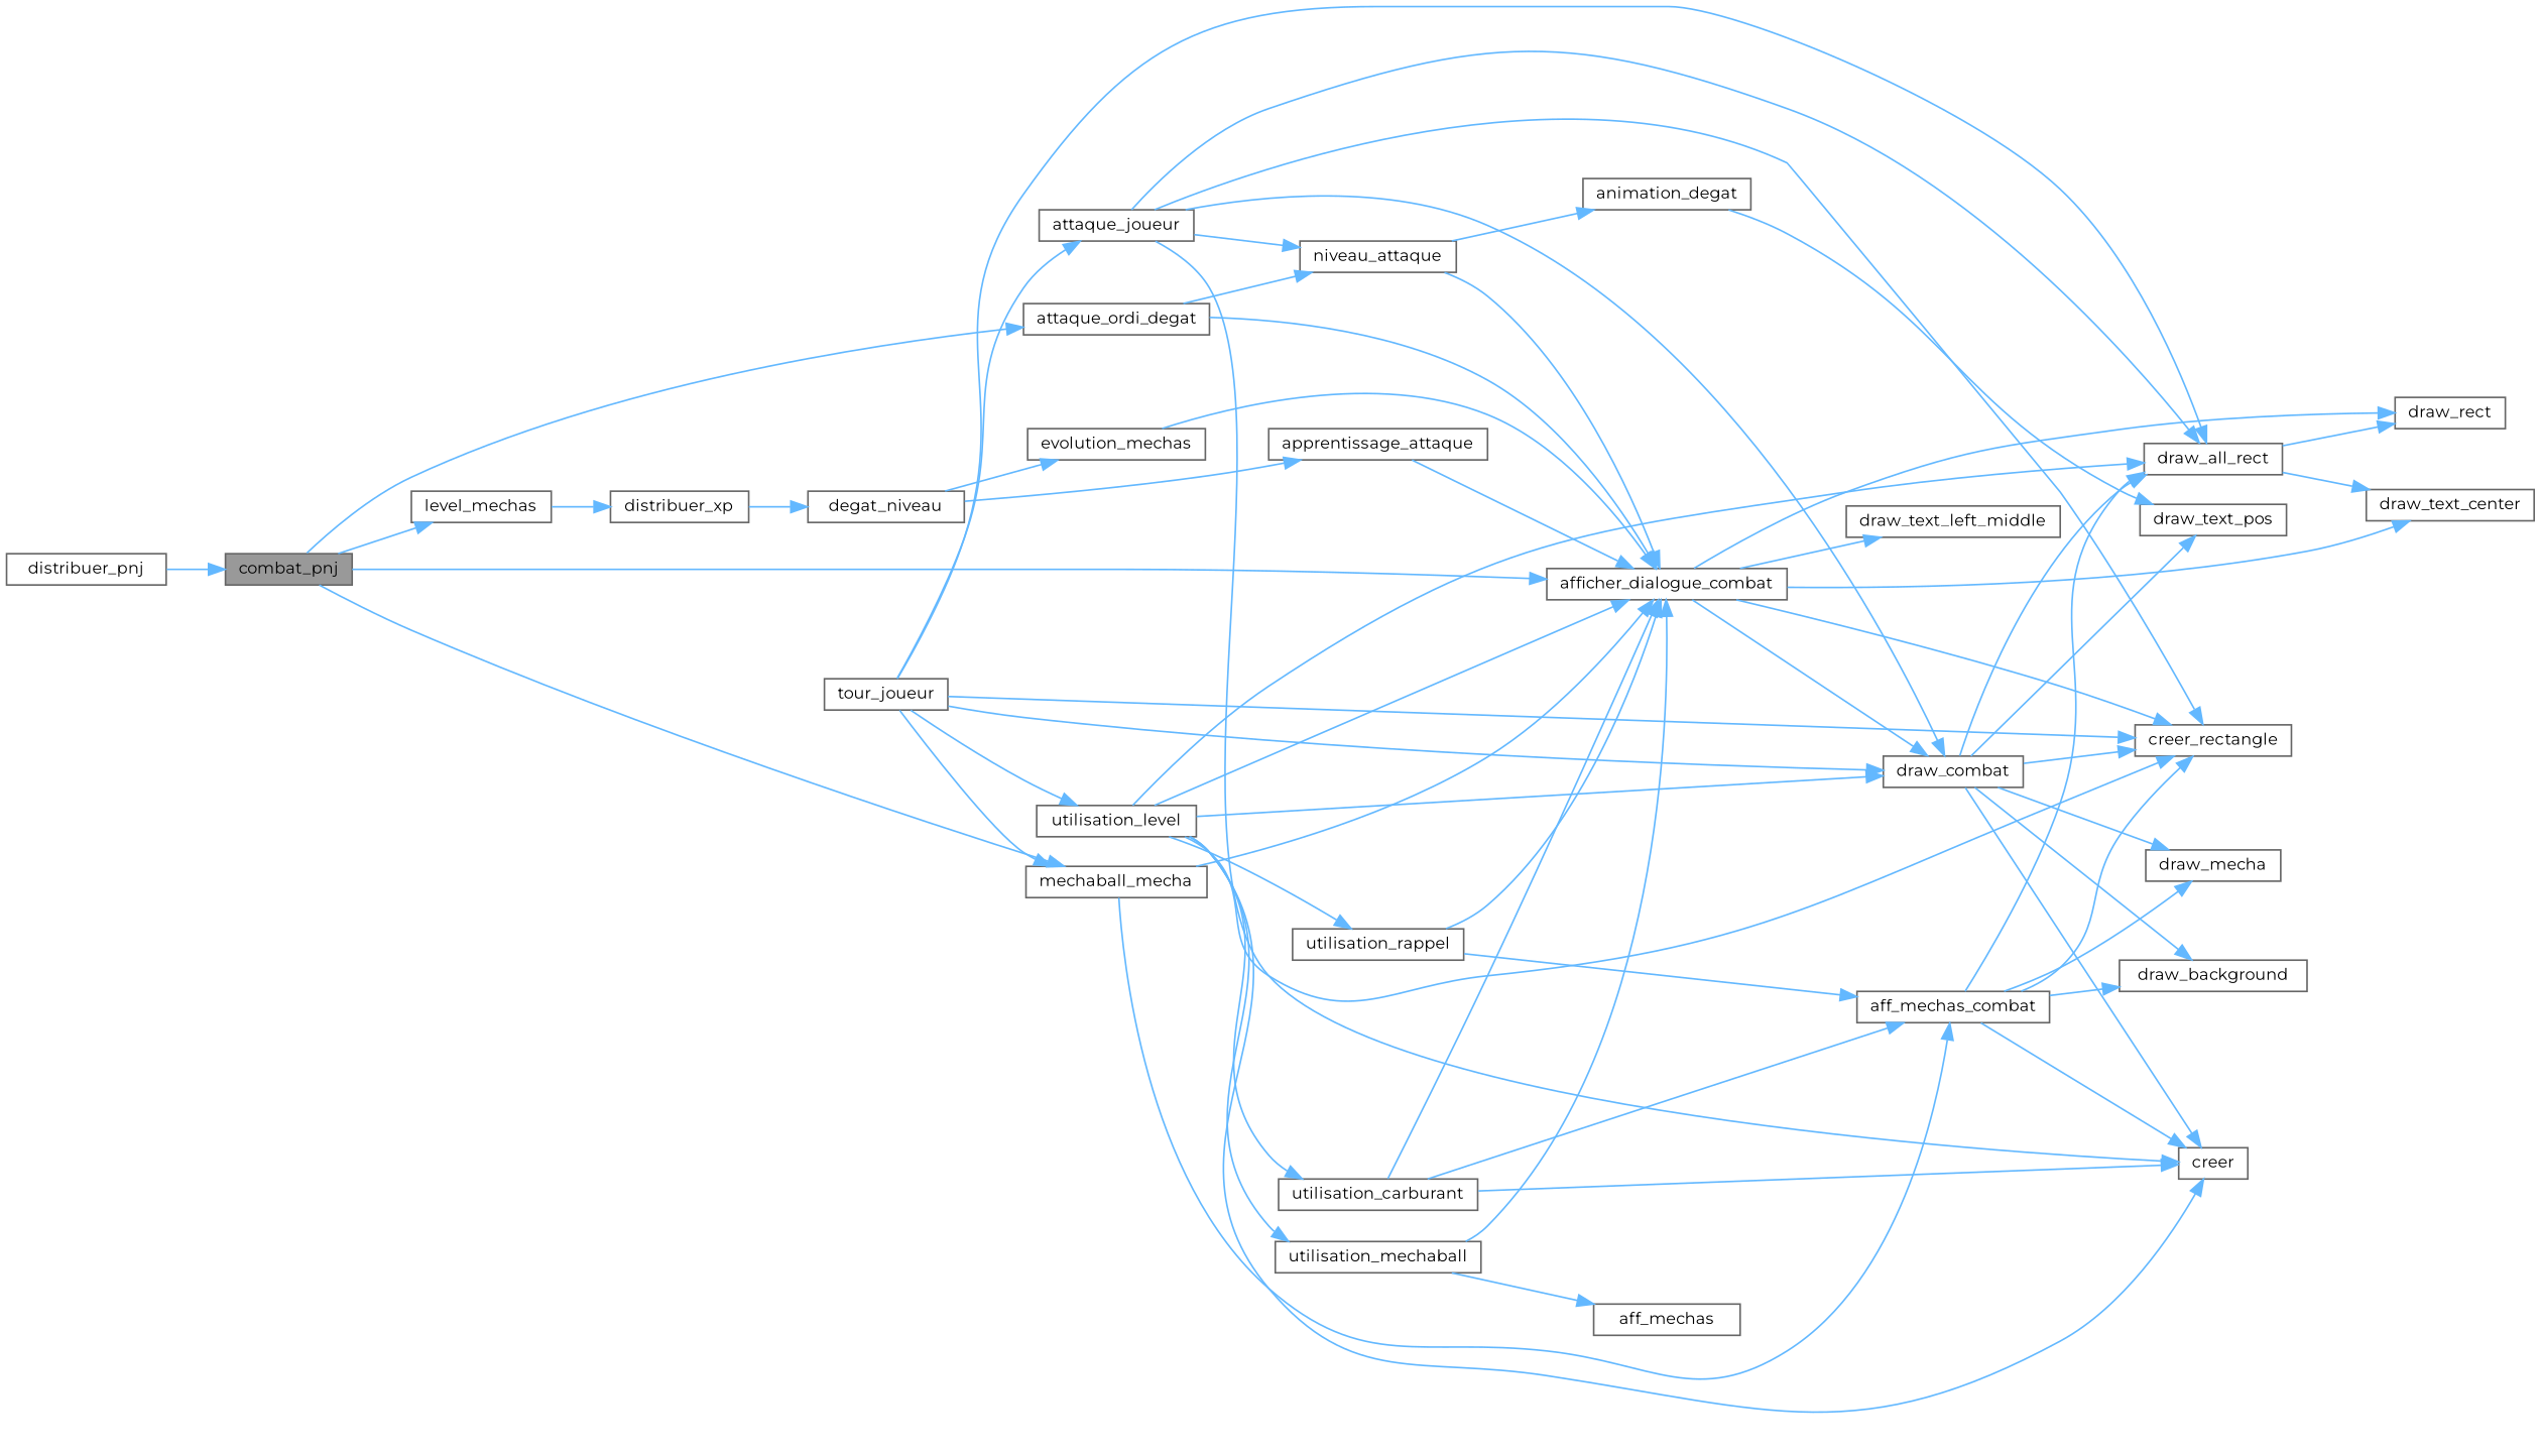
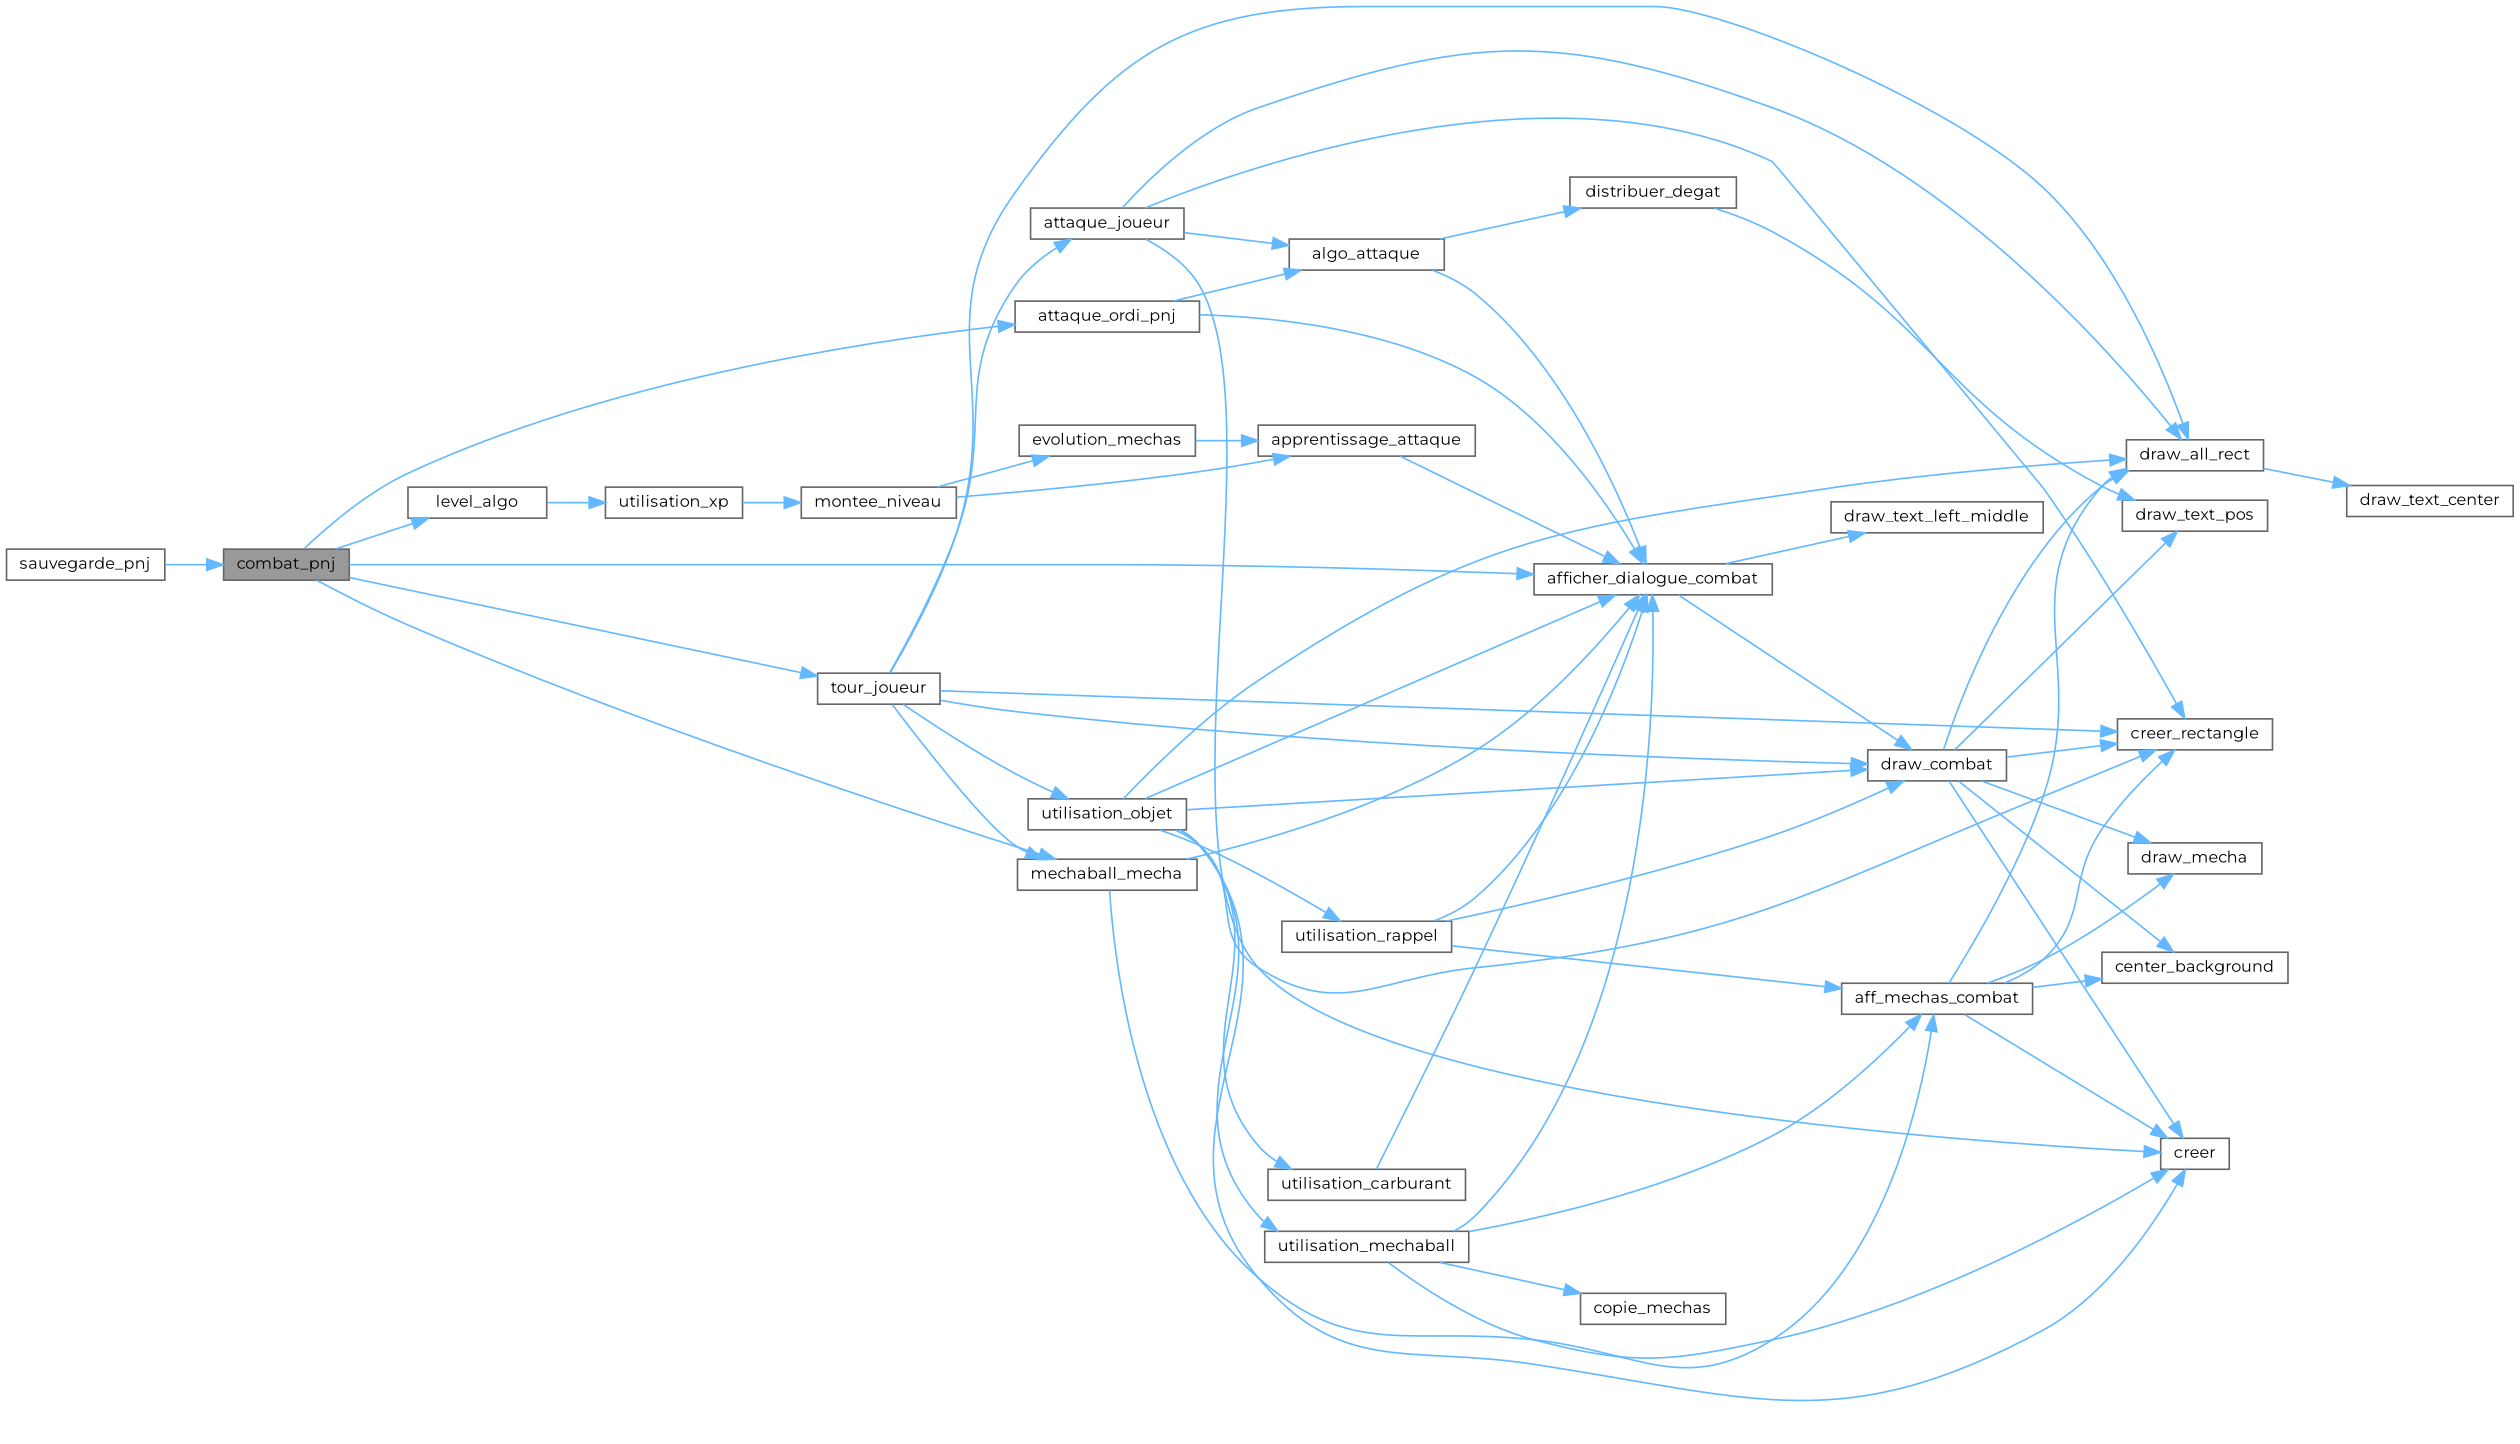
  digraph {
    fontname=Montserrat
    rankdir=LR
    node [color=grey40 fillcolor=white fontname=Montserrat fontsize=10 shape=box style=filled]
    edge [color=steelblue1 fontname=Montserrat fontsize=10 labelfontname=Helvetica labelfontsize=10 style=solid]
    n1 [color=gray40 fillcolor=grey60 fontcolor=black height=0.2 label=combat_pnj width=0.4]
    n2 [height=0.2 label=afficher_dialogue_combat width=0.4]
-   n3 [height=0.2 label=attaque_ordi_degat width=0.4]
+   n3 [height=0.2 label=attaque_ordi_pnj width=0.4]
    n4 [height=0.2 label=mechaball_mecha width=0.4]
-   n5 [height=0.2 label=level_mechas width=0.4]
+   n5 [height=0.2 label=level_algo width=0.4]
    n6 [height=0.2 label=tour_joueur width=0.4]
    n7 [height=0.2 label=creer_rectangle width=0.4]
    n8 [height=0.2 label=draw_combat width=0.4]
-   n9 [height=0.2 label=draw_rect width=0.4]
    n10 [height=0.2 label=draw_text_center width=0.4]
    n11 [height=0.2 label=draw_text_left_middle width=0.4]
-   n12 [height=0.2 label=niveau_attaque width=0.4]
+   n12 [height=0.2 label=algo_attaque width=0.4]
    n13 [height=0.2 label=aff_mechas_combat width=0.4]
-   n14 [height=0.2 label=distribuer_xp width=0.4]
-   n15 [height=0.2 label=distribuer_pnj width=0.4]
+   n14 [height=0.2 label=utilisation_xp width=0.4]
+   n15 [height=0.2 label=sauvegarde_pnj width=0.4]
    n16 [height=0.2 label=draw_all_rect width=0.4]
    n17 [height=0.2 label=attaque_joueur width=0.4]
-   n18 [height=0.2 label=utilisation_level width=0.4]
+   n18 [height=0.2 label=utilisation_objet width=0.4]
    n19 [height=0.2 label=creer width=0.4]
-   n20 [height=0.2 label=draw_background width=0.4]
+   n20 [height=0.2 label=center_background width=0.4]
    n21 [height=0.2 label=draw_mecha width=0.4]
    n22 [height=0.2 label=draw_text_pos width=0.4]
-   n23 [height=0.2 label=animation_degat width=0.4]
-   n24 [height=0.2 label=degat_niveau width=0.4]
+   n23 [height=0.2 label=distribuer_degat width=0.4]
+   n24 [height=0.2 label=montee_niveau width=0.4]
    n25 [height=0.2 label=apprentissage_attaque width=0.4]
    n26 [height=0.2 label=evolution_mechas width=0.4]
    n27 [height=0.2 label=utilisation_carburant width=0.4]
    n28 [height=0.2 label=utilisation_mechaball width=0.4]
    n29 [height=0.2 label=utilisation_rappel width=0.4]
-   n30 [height=0.2 label=aff_mechas width=0.4]
+   n30 [height=0.2 label=copie_mechas width=0.4]
    n1 -> n2
    n1 -> n3
    n1 -> n4
    n1 -> n5
-   n2 -> n7
+   n1 -> n6
    n2 -> n8
-   n2 -> n9
-   n2 -> n10
    n2 -> n11
    n3 -> n2
    n3 -> n12
    n4 -> n2
    n4 -> n13
    n5 -> n14
    n6 -> n4
    n6 -> n7
    n6 -> n8
    n6 -> n16
    n6 -> n17
    n6 -> n18
    n8 -> n7
    n8 -> n16
    n8 -> n19
    n8 -> n20
    n8 -> n21
    n8 -> n22
    n12 -> n2
    n12 -> n23
    n13 -> n7
    n13 -> n16
    n13 -> n19
    n13 -> n20
    n13 -> n21
    n14 -> n24
    n15 -> n1
-   n16 -> n9
    n16 -> n10
    n17 -> n7
-   n17 -> n8
+   n29 -> n8
    n17 -> n12
    n17 -> n16
    n17 -> n19
    n18 -> n2
    n18 -> n7
    n18 -> n8
    n18 -> n16
    n18 -> n19
    n18 -> n27
    n18 -> n28
    n18 -> n29
    n23 -> n22
    n24 -> n25
    n24 -> n26
    n25 -> n2
-   n26 -> n2
+   n26 -> n25
    n27 -> n2
-   n27 -> n13
-   n27 -> n19
+   n28 -> n13
+   n28 -> n19
    n28 -> n2
    n28 -> n30
    n29 -> n2
    n29 -> n13
  }
